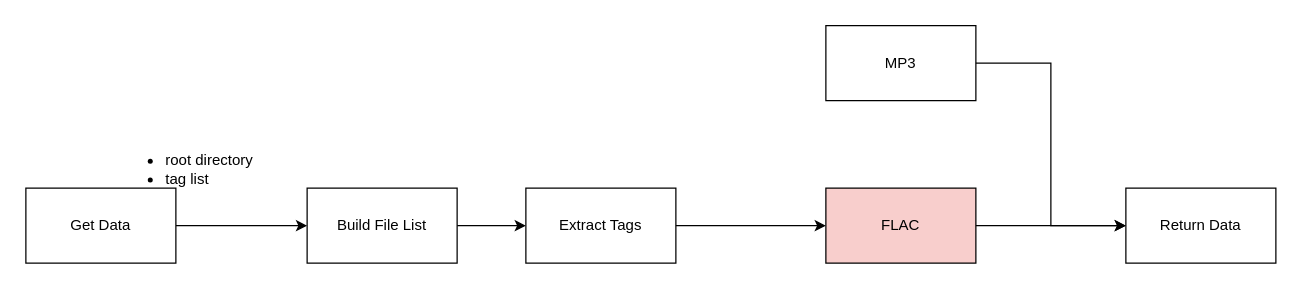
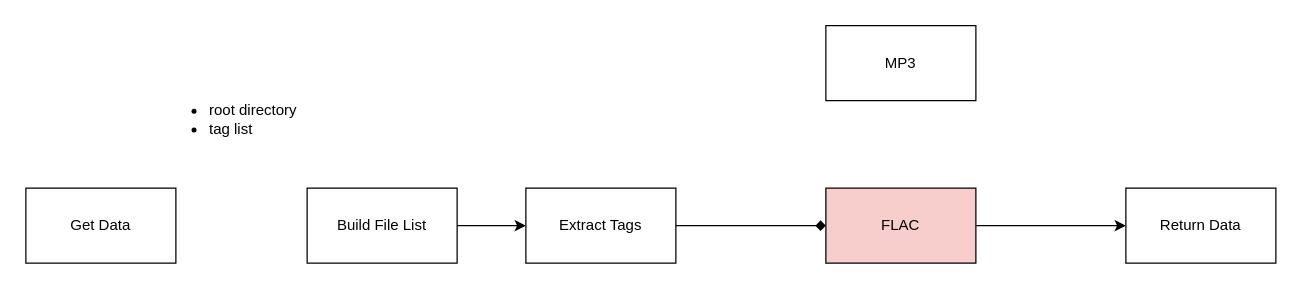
  <mxCell id="0" />
  <mxCell id="1" parent="0" />
- <mxCell id="2" value="" style="edgeStyle=orthogonalEdgeStyle;rounded=0;orthogonalLoop=1;jettySize=auto;html=1;" edge="1" parent="1" source="3" target="5"><mxGeometry relative="1" as="geometry" /></mxCell>
  <mxCell id="3" value="Get Data" style="rounded=0;whiteSpace=wrap;html=1;" vertex="1" parent="1"><mxGeometry x="20" y="150" width="120" height="60" as="geometry" /></mxCell>
  <mxCell id="4" value="" style="edgeStyle=orthogonalEdgeStyle;rounded=0;orthogonalLoop=1;jettySize=auto;html=1;" edge="1" parent="1" source="5" target="7"><mxGeometry relative="1" as="geometry" /></mxCell>
  <mxCell id="5" value="Build File List" style="rounded=0;whiteSpace=wrap;html=1;" vertex="1" parent="1"><mxGeometry x="245" y="150" width="120" height="60" as="geometry" /></mxCell>
- <mxCell id="6" value="&lt;ul&gt;&lt;li&gt;root directory&lt;/li&gt;&lt;li&gt;tag list&lt;br&gt;&lt;/li&gt;&lt;/ul&gt;" style="text;html=1;strokeColor=none;fillColor=none;align=left;verticalAlign=middle;whiteSpace=wrap;rounded=0;" vertex="1" parent="1"><mxGeometry x="90" y="120" width="140" height="30" as="geometry" /></mxCell>
+ <mxCell id="6" value="&lt;ul&gt;&lt;li&gt;root directory&lt;/li&gt;&lt;li&gt;tag list&lt;br&gt;&lt;/li&gt;&lt;/ul&gt;" style="text;html=1;strokeColor=none;fillColor=none;align=left;verticalAlign=middle;whiteSpace=wrap;rounded=0;" vertex="1" parent="1"><mxGeometry x="125" y="80" width="140" height="30" as="geometry" /></mxCell>
  <mxCell id="7" value="&lt;div&gt;Extract Tags&lt;/div&gt;" style="rounded=0;whiteSpace=wrap;html=1;" vertex="1" parent="1"><mxGeometry x="420" y="150" width="120" height="60" as="geometry" /></mxCell>
  <mxCell id="8" value="MP3" style="rounded=0;whiteSpace=wrap;html=1;" vertex="1" parent="1"><mxGeometry x="660" y="20" width="120" height="60" as="geometry" /></mxCell>
  <mxCell id="9" value="Return Data" style="rounded=0;whiteSpace=wrap;html=1;" vertex="1" parent="1"><mxGeometry x="900" y="150" width="120" height="60" as="geometry" /></mxCell>
  <mxCell id="10" value="FLAC" style="rounded=0;whiteSpace=wrap;html=1;fillColor=#f8cecc;" vertex="1" parent="1"><mxGeometry x="660" y="150" width="120" height="60" as="geometry" /></mxCell>
- <mxCell id="11" value="" style="endArrow=classic;html=1;rounded=0;exitX=1;exitY=0.5;exitDx=0;exitDy=0;entryX=0;entryY=0.5;entryDx=0;entryDy=0;" edge="1" parent="1" source="7" target="10"><mxGeometry width="50" height="50" relative="1" as="geometry"><mxPoint x="730" y="210" as="sourcePoint" /><mxPoint x="780" y="160" as="targetPoint" /></mxGeometry></mxCell>
- <mxCell id="12" value="" style="endArrow=classic;html=1;rounded=0;exitX=1;exitY=0.5;exitDx=0;exitDy=0;entryX=0;entryY=0.5;entryDx=0;entryDy=0;" edge="1" parent="1" source="8" target="9"><mxGeometry width="50" height="50" relative="1" as="geometry"><mxPoint x="730" y="210" as="sourcePoint" /><mxPoint x="780" y="160" as="targetPoint" /><Array as="points"><mxPoint x="840" y="50" /><mxPoint x="840" y="180" /></Array></mxGeometry></mxCell>
+ <mxCell id="11" value="" style="endArrow=diamond;html=1;rounded=0;exitX=1;exitY=0.5;exitDx=0;exitDy=0;entryX=0;entryY=0.5;entryDx=0;entryDy=0;" edge="1" parent="1" source="7" target="10"><mxGeometry width="50" height="50" relative="1" as="geometry"><mxPoint x="730" y="210" as="sourcePoint" /><mxPoint x="780" y="160" as="targetPoint" /></mxGeometry></mxCell>
  <mxCell id="13" value="" style="endArrow=classic;html=1;rounded=0;exitX=1;exitY=0.5;exitDx=0;exitDy=0;" edge="1" parent="1" source="10"><mxGeometry width="50" height="50" relative="1" as="geometry"><mxPoint x="730" y="210" as="sourcePoint" /><mxPoint x="900" y="180" as="targetPoint" /></mxGeometry></mxCell>
